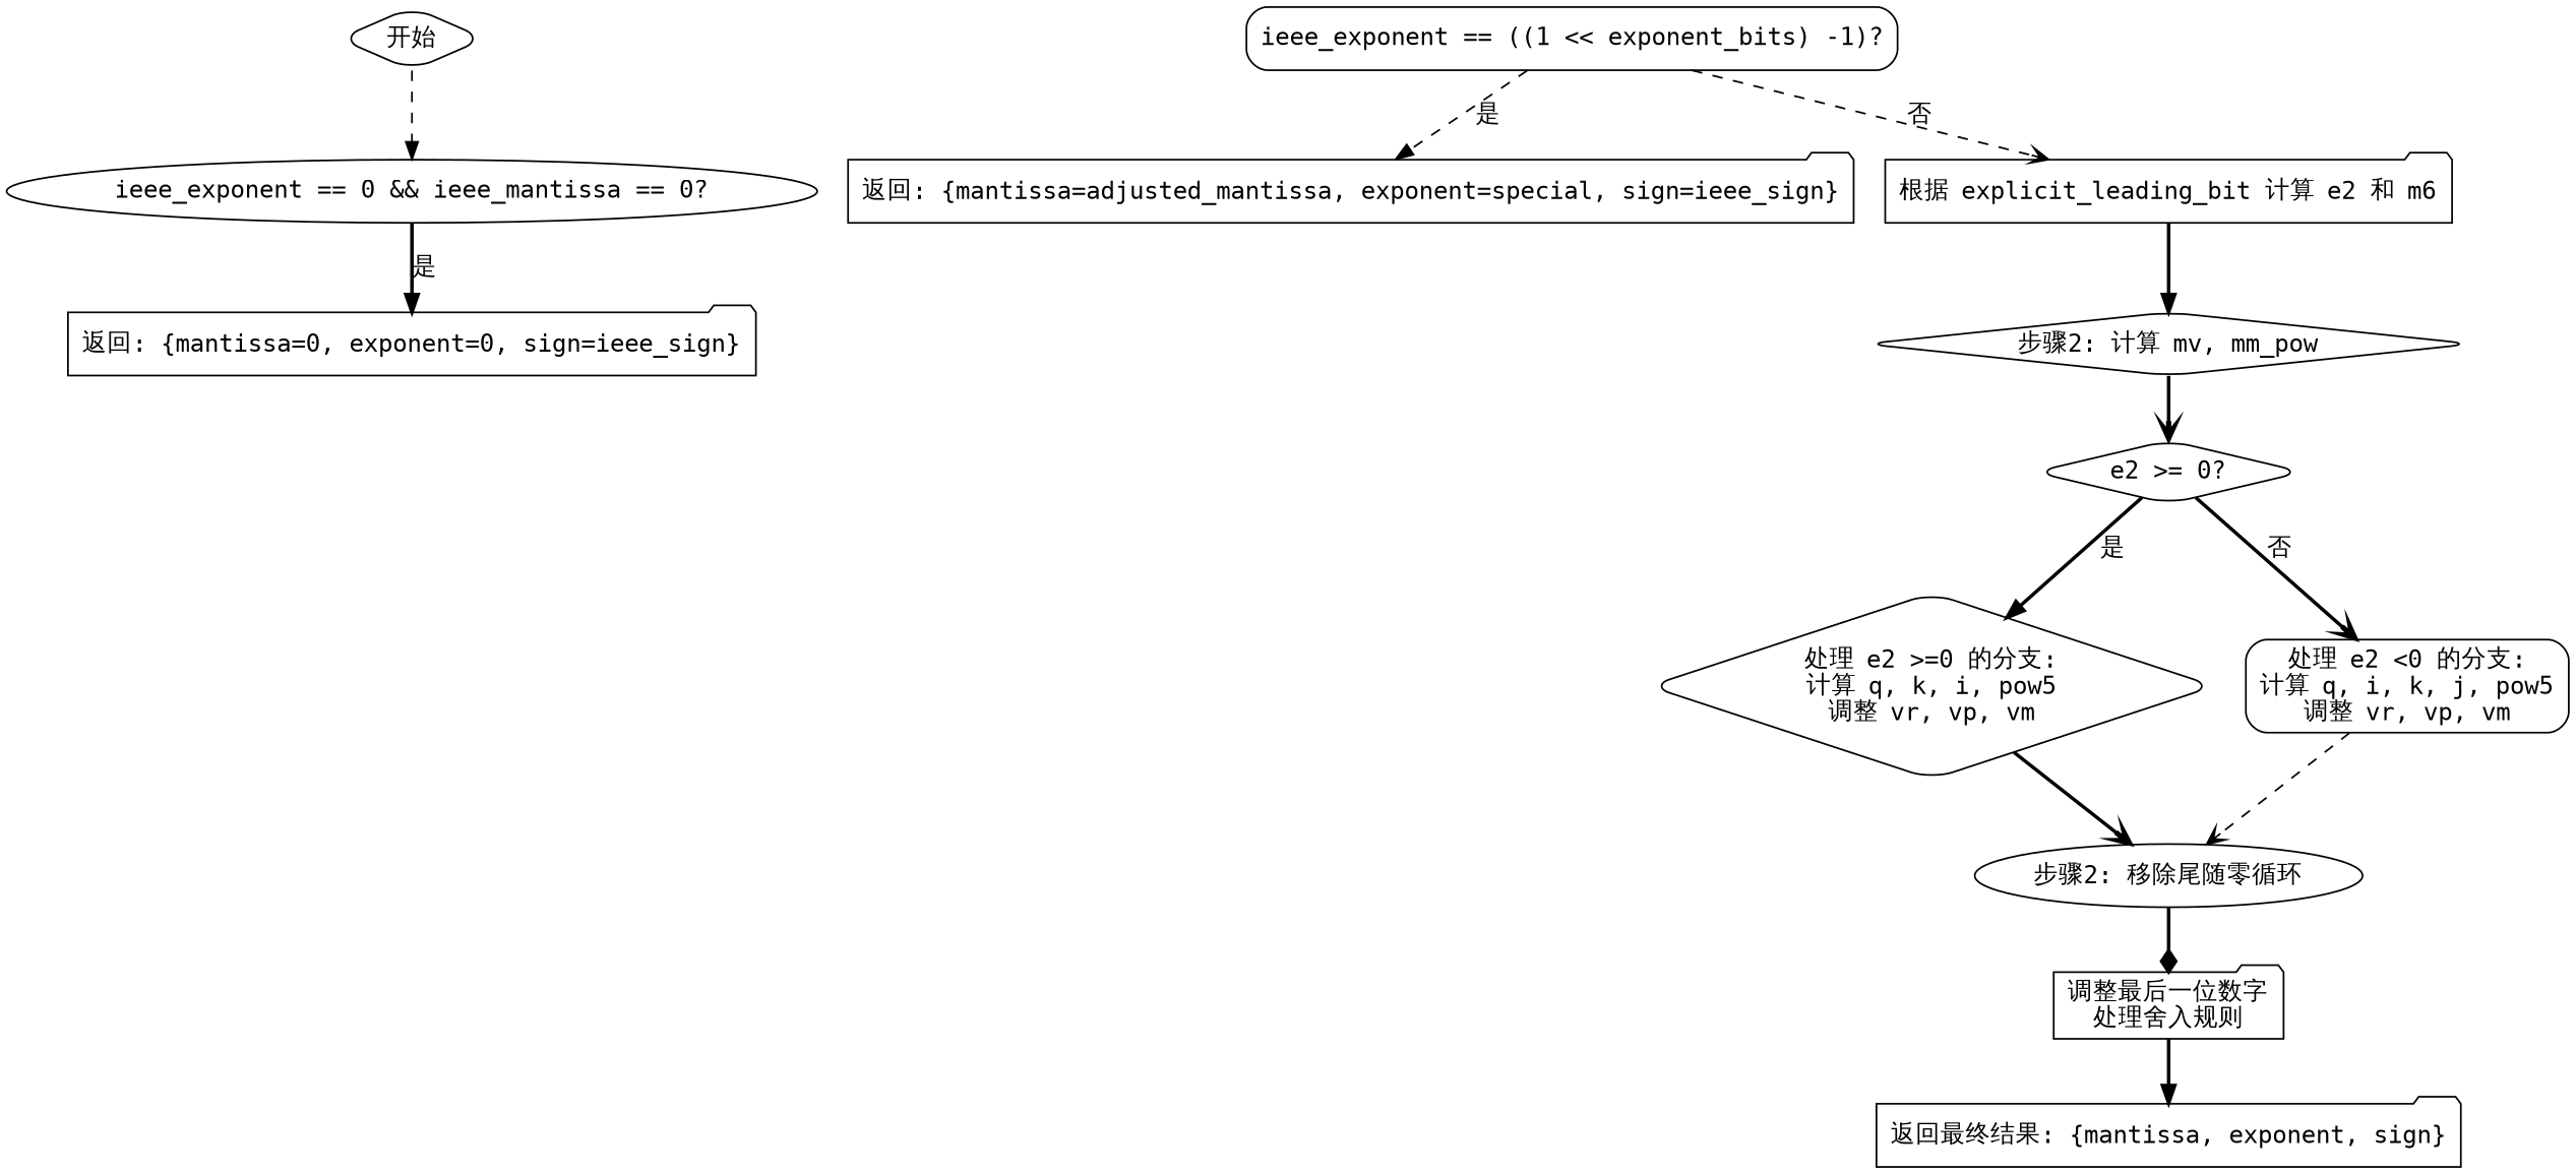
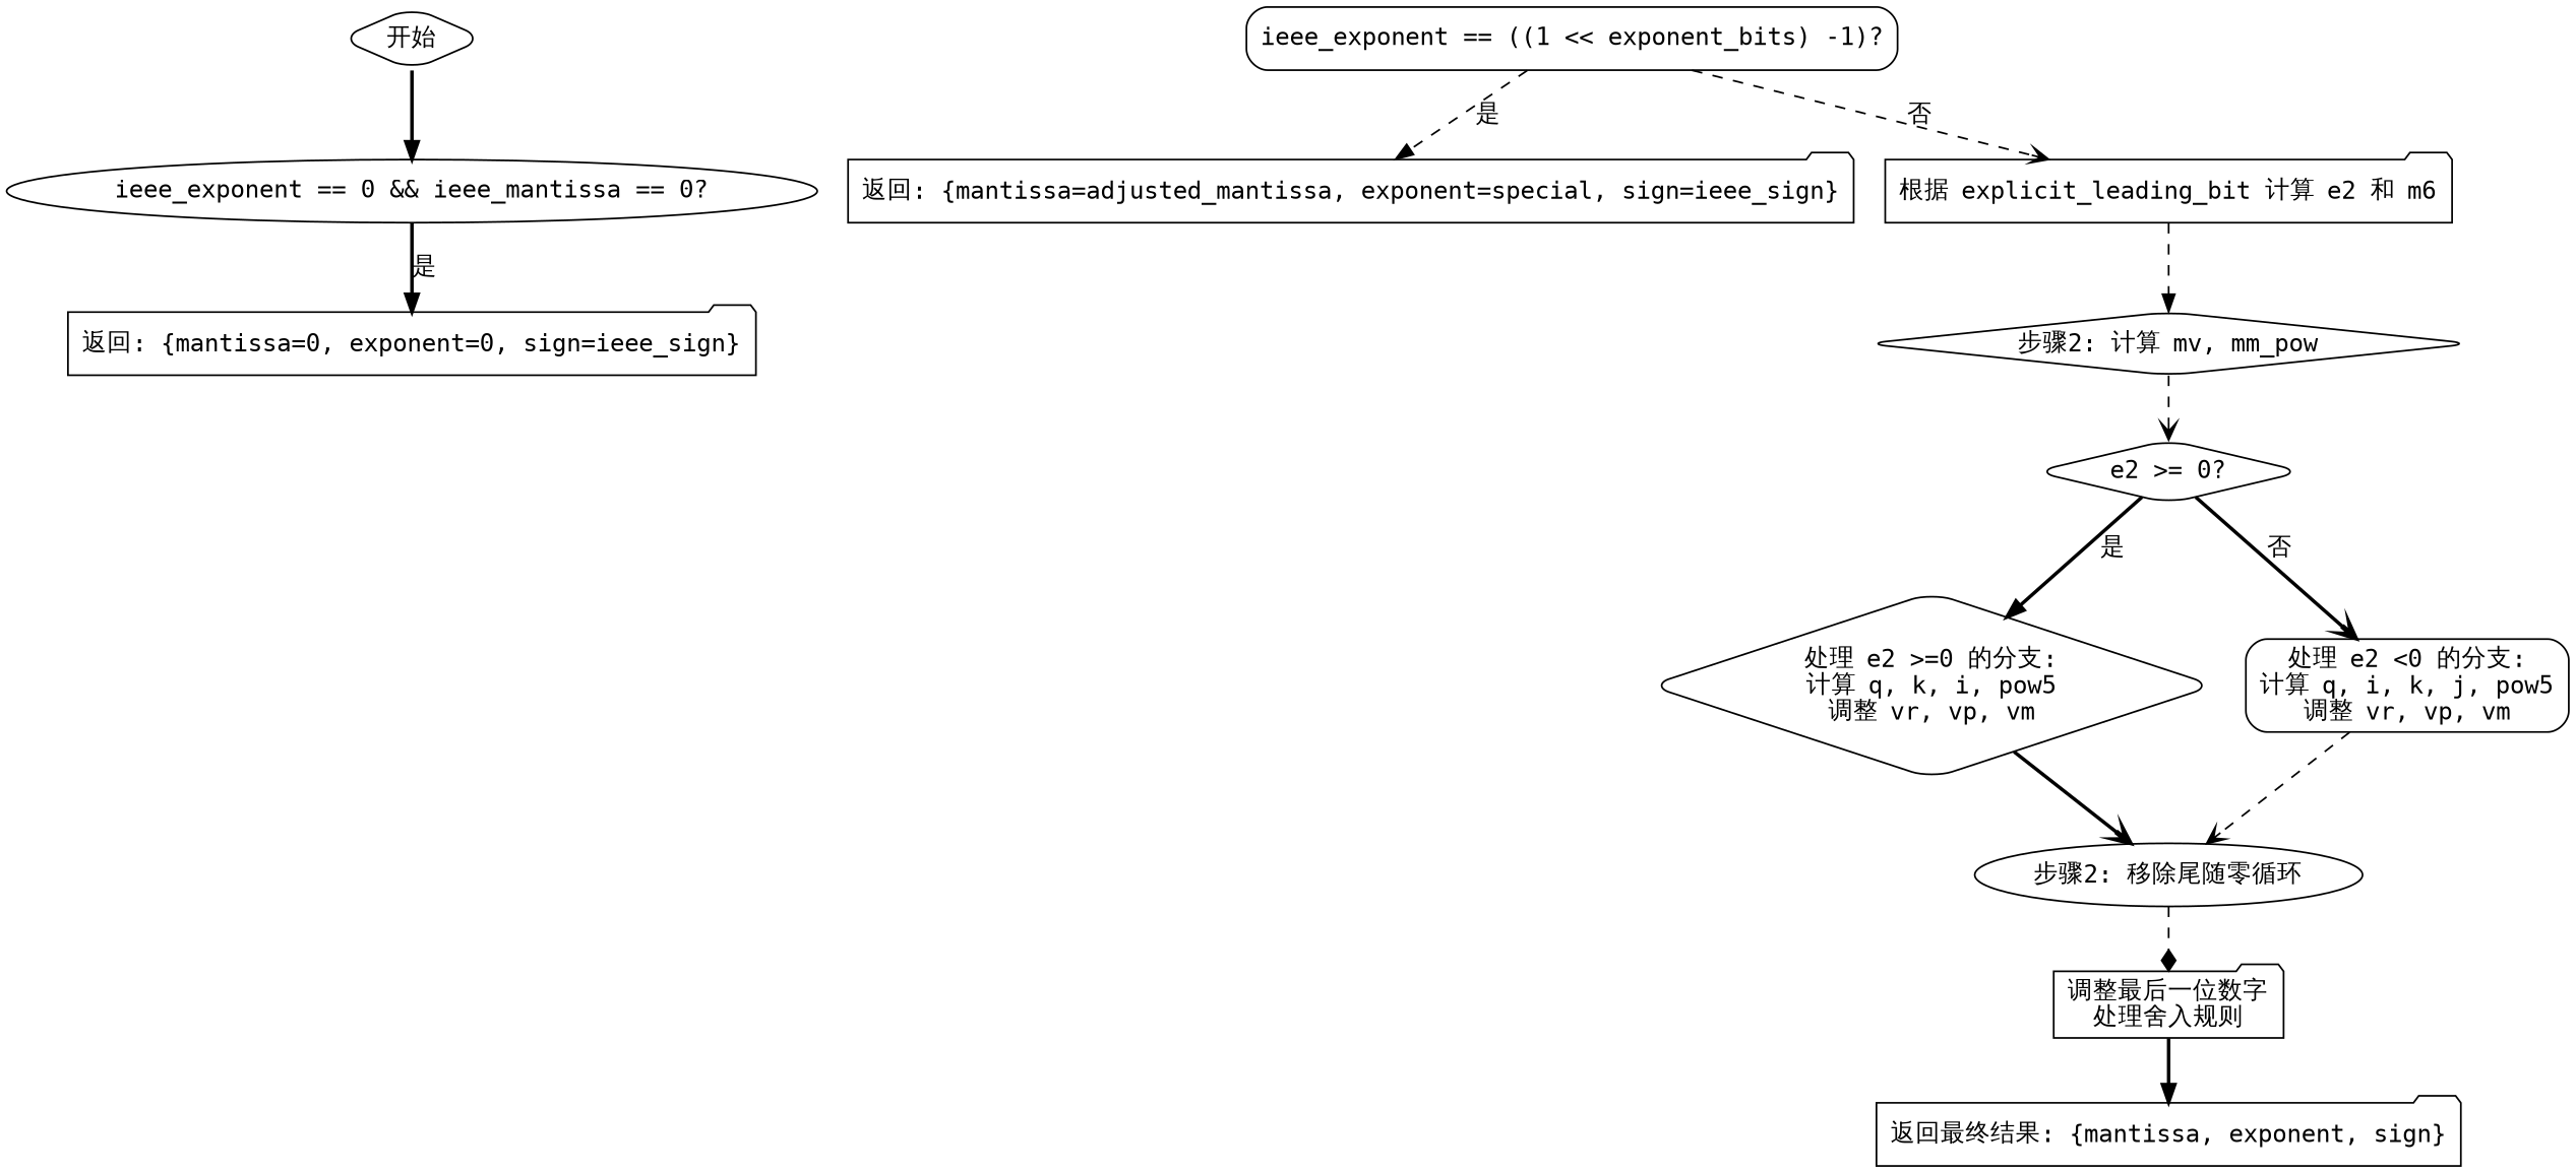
  digraph {
    fontname="DejaVu Sans Mono"
    node [fontname="DejaVu Sans Mono" shape=folder style=rounded]
    edge [arrowhead=normal fontname="DejaVu Sans Mono" style=dashed]
    n1 [label="开始" shape=diamond]
    n2 [label="ieee_exponent == 0 && ieee_mantissa == 0?" shape=ellipse]
    n3 [label="返回: {mantissa=0, exponent=0, sign=ieee_sign}"]
    n4 [label="ieee_exponent == ((1 << exponent_bits) -1)?" shape=box]
    n5 [label="返回: {mantissa=adjusted_mantissa, exponent=special, sign=ieee_sign}"]
    n6 [label="根据 explicit_leading_bit 计算 e2 和 m6"]
    n7 [label="步骤2: 计算 mv, mm_pow" shape=diamond]
    n8 [label="e2 >= 0?" shape=diamond]
    n9 [label="处理 e2 >=0 的分支:\n计算 q, k, i, pow5\n调整 vr, vp, vm" shape=diamond]
    n10 [label="处理 e2 <0 的分支:\n计算 q, i, k, j, pow5\n调整 vr, vp, vm" shape=box]
    n11 [label="步骤2: 移除尾随零循环" shape=ellipse]
    n12 [label="调整最后一位数字\n处理舍入规则"]
    n13 [label="返回最终结果: {mantissa, exponent, sign}"]
-   n1 -> n2
+   n1 -> n2 [style=bold]
    n2 -> n3 [label="是" style=bold]
    n4 -> n5 [label="是"]
    n4 -> n6 [arrowhead=vee label="否"]
-   n6 -> n7 [style=bold]
-   n7 -> n8 [arrowhead=vee style=bold]
+   n6 -> n7
+   n7 -> n8 [arrowhead=vee]
    n8 -> n9 [label="是" style=bold]
    n8 -> n10 [arrowhead=vee label="否" style=bold]
    n9 -> n11 [arrowhead=vee style=bold]
    n10 -> n11 [arrowhead=vee]
-   n11 -> n12 [arrowhead=diamond style=bold]
+   n11 -> n12 [arrowhead=diamond]
    n12 -> n13 [style=bold]
  }
